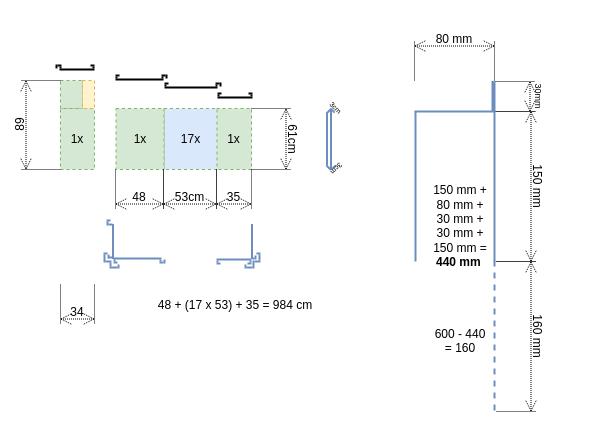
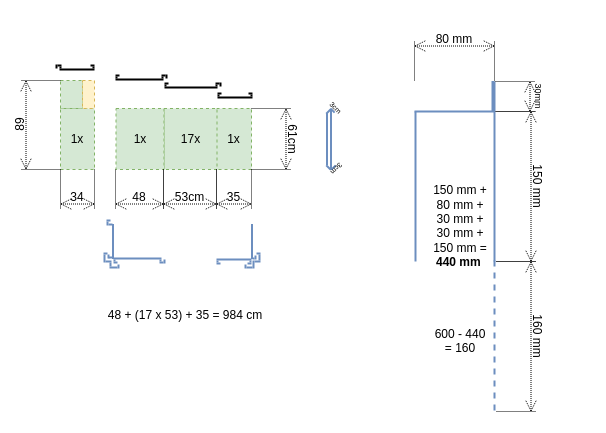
  <mxCell id="0" />
  <mxCell id="1" parent="0" />
  <mxCell id="2" value="1x" style="rounded=0;whiteSpace=wrap;html=1;fillColor=#d5e8d4;strokeColor=#82b366;dashed=1;" parent="1" vertex="1"><mxGeometry x="216" y="108" width="35" height="61" as="geometry" /></mxCell>
  <mxCell id="3" value="1x" style="rounded=0;whiteSpace=wrap;html=1;fillColor=#d5e8d4;strokeColor=#82b366;dashed=1;" parent="1" vertex="1"><mxGeometry x="60" y="108" width="34" height="61" as="geometry" /></mxCell>
  <mxCell id="4" value="" style="rounded=0;whiteSpace=wrap;html=1;fillColor=#d5e8d4;strokeColor=#82b366;dashed=1;" parent="1" vertex="1"><mxGeometry x="60" y="80" width="22" height="28" as="geometry" /></mxCell>
- <mxCell id="5" value="17x" style="rounded=0;whiteSpace=wrap;html=1;fillColor=#dae8fc;strokeColor=#82b366;dashed=1;" parent="1" vertex="1"><mxGeometry x="163.5" y="108" width="53" height="61" as="geometry" /></mxCell>
+ <mxCell id="5" value="17x" style="rounded=0;whiteSpace=wrap;html=1;fillColor=#d5e8d4;strokeColor=#82b366;dashed=1;" parent="1" vertex="1"><mxGeometry x="163.5" y="108" width="53" height="61" as="geometry" /></mxCell>
  <mxCell id="6" value="1x" style="rounded=0;whiteSpace=wrap;html=1;fillColor=#d5e8d4;strokeColor=#82b366;dashed=1;" parent="1" vertex="1"><mxGeometry x="115.5" y="108" width="48" height="61" as="geometry" /></mxCell>
  <mxCell id="7" value="61cm" style="shape=dimension;direction=south;whiteSpace=wrap;html=1;align=center;points=[];verticalAlign=top;labelBackgroundColor=none;horizontal=0;spacingTop=-15;rotation=180;dashed=1;dashPattern=1 1;" parent="1" vertex="1"><mxGeometry x="251" y="108" width="40" height="61" as="geometry" /></mxCell>
  <mxCell id="8" value="48" style="shape=dimension;whiteSpace=wrap;html=1;align=center;points=[];verticalAlign=bottom;spacingBottom=3;labelBackgroundColor=none;dashed=1;dashPattern=1 1;" parent="1" vertex="1"><mxGeometry x="115" y="169" width="48" height="40" as="geometry" /></mxCell>
  <mxCell id="9" value="53cm" style="shape=dimension;whiteSpace=wrap;html=1;align=center;points=[];verticalAlign=bottom;spacingBottom=3;labelBackgroundColor=none;dashed=1;dashPattern=1 1;" parent="1" vertex="1"><mxGeometry x="163" y="169" width="53" height="40" as="geometry" /></mxCell>
  <mxCell id="10" value="35" style="shape=dimension;whiteSpace=wrap;html=1;align=center;points=[];verticalAlign=bottom;spacingBottom=3;labelBackgroundColor=none;dashed=1;dashPattern=1 1;" parent="1" vertex="1"><mxGeometry x="216" y="169" width="35" height="40" as="geometry" /></mxCell>
- <mxCell id="11" value="34" style="shape=dimension;whiteSpace=wrap;html=1;align=center;points=[];verticalAlign=bottom;spacingBottom=3;labelBackgroundColor=none;dashed=1;dashPattern=1 1;" parent="1" vertex="1"><mxGeometry x="60" y="284" width="34" height="40" as="geometry" /></mxCell>
+ <mxCell id="11" value="34" style="shape=dimension;whiteSpace=wrap;html=1;align=center;points=[];verticalAlign=bottom;spacingBottom=3;labelBackgroundColor=none;dashed=1;dashPattern=1 1;" parent="1" vertex="1"><mxGeometry x="60" y="169" width="34" height="40" as="geometry" /></mxCell>
  <mxCell id="12" value="" style="group" parent="1" vertex="1" connectable="0"><mxGeometry x="213" y="88" width="43" height="14" as="geometry" /></mxCell>
  <mxCell id="13" value="" style="line;strokeWidth=2;html=1;" parent="12" vertex="1"><mxGeometry x="4" y="4" width="35" height="10" as="geometry" /></mxCell>
  <mxCell id="14" value="" style="line;strokeWidth=2;html=1;rotation=90;" parent="12" vertex="1"><mxGeometry x="4" y="2" width="2" height="10" as="geometry" /></mxCell>
  <mxCell id="15" value="" style="line;strokeWidth=2;html=1;rotation=90;" parent="12" vertex="1"><mxGeometry x="37" y="2" width="2" height="10" as="geometry" /></mxCell>
  <mxCell id="16" value="" style="line;strokeWidth=2;html=1;rotation=0;" parent="12" vertex="1"><mxGeometry x="35" width="4" height="10" as="geometry" /></mxCell>
  <mxCell id="17" value="" style="line;strokeWidth=2;html=1;rotation=0;" parent="12" vertex="1"><mxGeometry x="4" width="4" height="10" as="geometry" /></mxCell>
  <mxCell id="18" value="" style="line;strokeWidth=2;html=1;rotation=90;fillColor=#dae8fc;strokeColor=#6c8ebf;" parent="1" vertex="1"><mxGeometry x="256" y="252" width="6" height="10" as="geometry" /></mxCell>
  <mxCell id="19" value="" style="line;strokeWidth=2;html=1;rotation=0;fillColor=#dae8fc;strokeColor=#6c8ebf;" parent="1" vertex="1"><mxGeometry x="256" y="248" width="4" height="10" as="geometry" /></mxCell>
  <mxCell id="20" value="" style="line;strokeWidth=2;html=1;rotation=0;fillColor=#dae8fc;strokeColor=#6c8ebf;" parent="1" vertex="1"><mxGeometry x="246" y="262" width="6" height="10" as="geometry" /></mxCell>
  <mxCell id="21" value="" style="line;strokeWidth=2;html=1;rotation=0;fillColor=#dae8fc;strokeColor=#6c8ebf;" parent="1" vertex="1"><mxGeometry x="254" y="256" width="6" height="10" as="geometry" /></mxCell>
  <mxCell id="22" value="" style="line;strokeWidth=2;html=1;rotation=90;fillColor=#dae8fc;strokeColor=#6c8ebf;" parent="1" vertex="1"><mxGeometry x="243" y="261" width="4" height="10" as="geometry" /></mxCell>
  <mxCell id="23" value="" style="line;strokeWidth=2;html=1;rotation=-90;fillColor=#dae8fc;strokeColor=#6c8ebf;" parent="1" vertex="1"><mxGeometry x="234" y="236" width="35" height="10" as="geometry" /></mxCell>
  <mxCell id="24" value="" style="line;strokeWidth=2;html=1;rotation=0;fillColor=#dae8fc;strokeColor=#6c8ebf;" parent="1" vertex="1"><mxGeometry x="252" y="253" width="2" height="10" as="geometry" /></mxCell>
  <mxCell id="25" value="" style="line;strokeWidth=2;html=1;rotation=-90;fillColor=#dae8fc;strokeColor=#6c8ebf;" parent="1" vertex="1"><mxGeometry x="253" y="252" width="4" height="10" as="geometry" /></mxCell>
  <mxCell id="26" value="" style="line;strokeWidth=2;html=1;fillColor=#dae8fc;strokeColor=#6c8ebf;" parent="1" vertex="1"><mxGeometry x="216" y="254" width="35" height="10" as="geometry" /></mxCell>
  <mxCell id="27" value="" style="line;strokeWidth=2;html=1;rotation=90;fillColor=#dae8fc;strokeColor=#6c8ebf;" parent="1" vertex="1"><mxGeometry x="216" y="256" width="2" height="10" as="geometry" /></mxCell>
  <mxCell id="28" value="" style="line;strokeWidth=2;html=1;rotation=90;fillColor=#dae8fc;strokeColor=#6c8ebf;" parent="1" vertex="1"><mxGeometry x="249" y="256" width="2" height="10" as="geometry" /></mxCell>
  <mxCell id="29" value="" style="line;strokeWidth=2;html=1;rotation=0;fillColor=#dae8fc;strokeColor=#6c8ebf;" parent="1" vertex="1"><mxGeometry x="247" y="258" width="4" height="10" as="geometry" /></mxCell>
  <mxCell id="30" value="" style="line;strokeWidth=2;html=1;rotation=0;fillColor=#dae8fc;strokeColor=#6c8ebf;" parent="1" vertex="1"><mxGeometry x="216" y="258" width="4" height="10" as="geometry" /></mxCell>
  <mxCell id="31" value="" style="line;strokeWidth=2;html=1;rotation=90;fillColor=#dae8fc;strokeColor=#6c8ebf;" parent="1" vertex="1"><mxGeometry x="249" y="259" width="8" height="10" as="geometry" /></mxCell>
  <mxCell id="32" value="" style="line;strokeWidth=2;html=1;" parent="1" vertex="1"><mxGeometry x="164" y="82" width="53" height="10" as="geometry" /></mxCell>
  <mxCell id="33" value="" style="line;strokeWidth=2;html=1;rotation=0;" parent="1" vertex="1"><mxGeometry x="164" y="78" width="4" height="10" as="geometry" /></mxCell>
  <mxCell id="34" value="" style="line;strokeWidth=2;html=1;rotation=90;" parent="1" vertex="1"><mxGeometry x="164" y="80" width="2" height="10" as="geometry" /></mxCell>
  <mxCell id="35" value="" style="line;strokeWidth=2;html=1;rotation=90;" parent="1" vertex="1"><mxGeometry x="215" y="80" width="2" height="10" as="geometry" /></mxCell>
  <mxCell id="36" value="" style="line;strokeWidth=2;html=1;rotation=0;" parent="1" vertex="1"><mxGeometry x="215" y="78" width="4" height="10" as="geometry" /></mxCell>
  <mxCell id="37" value="" style="line;strokeWidth=2;html=1;rotation=90;" parent="1" vertex="1"><mxGeometry x="218" y="79" width="4" height="10" as="geometry" /></mxCell>
  <mxCell id="38" value="" style="line;strokeWidth=2;html=1;" parent="1" vertex="1"><mxGeometry x="115" y="74" width="48" height="10" as="geometry" /></mxCell>
  <mxCell id="39" value="" style="line;strokeWidth=2;html=1;rotation=0;" parent="1" vertex="1"><mxGeometry x="115" y="70" width="4" height="10" as="geometry" /></mxCell>
  <mxCell id="40" value="" style="line;strokeWidth=2;html=1;rotation=90;" parent="1" vertex="1"><mxGeometry x="115" y="72" width="2" height="10" as="geometry" /></mxCell>
  <mxCell id="41" value="" style="line;strokeWidth=2;html=1;rotation=90;" parent="1" vertex="1"><mxGeometry x="161" y="72" width="2" height="10" as="geometry" /></mxCell>
  <mxCell id="42" value="" style="line;strokeWidth=2;html=1;rotation=0;" parent="1" vertex="1"><mxGeometry x="161" y="70" width="4" height="10" as="geometry" /></mxCell>
  <mxCell id="43" value="" style="line;strokeWidth=2;html=1;rotation=90;" parent="1" vertex="1"><mxGeometry x="164" y="71" width="4" height="10" as="geometry" /></mxCell>
  <mxCell id="44" value="" style="line;strokeWidth=2;html=1;fillColor=#dae8fc;strokeColor=#6c8ebf;" parent="1" vertex="1"><mxGeometry x="113" y="253" width="48" height="10" as="geometry" /></mxCell>
  <mxCell id="45" value="" style="line;strokeWidth=2;html=1;rotation=0;fillColor=#dae8fc;strokeColor=#6c8ebf;" parent="1" vertex="1"><mxGeometry x="113" y="257" width="4" height="10" as="geometry" /></mxCell>
  <mxCell id="46" value="" style="line;strokeWidth=2;html=1;rotation=90;fillColor=#dae8fc;strokeColor=#6c8ebf;" parent="1" vertex="1"><mxGeometry x="113" y="255" width="2" height="10" as="geometry" /></mxCell>
  <mxCell id="47" value="" style="line;strokeWidth=2;html=1;rotation=90;fillColor=#dae8fc;strokeColor=#6c8ebf;" parent="1" vertex="1"><mxGeometry x="159" y="255" width="2" height="10" as="geometry" /></mxCell>
  <mxCell id="48" value="" style="line;strokeWidth=2;html=1;rotation=0;fillColor=#dae8fc;strokeColor=#6c8ebf;" parent="1" vertex="1"><mxGeometry x="159" y="257" width="4" height="10" as="geometry" /></mxCell>
  <mxCell id="49" value="" style="line;strokeWidth=2;html=1;rotation=90;fillColor=#dae8fc;strokeColor=#6c8ebf;" parent="1" vertex="1"><mxGeometry x="162" y="256" width="4" height="10" as="geometry" /></mxCell>
  <mxCell id="50" value="" style="line;strokeWidth=2;html=1;rotation=90;fillColor=#dae8fc;strokeColor=#6c8ebf;" parent="1" vertex="1"><mxGeometry x="108" y="259" width="4" height="10" as="geometry" /></mxCell>
  <mxCell id="51" value="" style="line;strokeWidth=2;html=1;rotation=0;fillColor=#dae8fc;strokeColor=#6c8ebf;" parent="1" vertex="1"><mxGeometry x="109" y="262" width="8" height="10" as="geometry" /></mxCell>
  <mxCell id="52" value="" style="line;strokeWidth=2;html=1;rotation=0;fillColor=#dae8fc;strokeColor=#6c8ebf;" parent="1" vertex="1"><mxGeometry x="103" y="248" width="4" height="10" as="geometry" /></mxCell>
  <mxCell id="53" value="" style="line;strokeWidth=2;html=1;rotation=0;fillColor=#dae8fc;strokeColor=#6c8ebf;" parent="1" vertex="1"><mxGeometry x="105" y="256" width="6" height="10" as="geometry" /></mxCell>
  <mxCell id="54" value="" style="line;strokeWidth=2;html=1;rotation=90;fillColor=#dae8fc;strokeColor=#6c8ebf;" parent="1" vertex="1"><mxGeometry x="116" y="261" width="4" height="10" as="geometry" /></mxCell>
  <mxCell id="55" value="" style="line;strokeWidth=2;html=1;rotation=-90;fillColor=#dae8fc;strokeColor=#6c8ebf;" parent="1" vertex="1"><mxGeometry x="95" y="236" width="35" height="10" as="geometry" /></mxCell>
  <mxCell id="56" value="" style="line;strokeWidth=2;html=1;rotation=-90;fillColor=#dae8fc;strokeColor=#6c8ebf;" parent="1" vertex="1"><mxGeometry x="106" y="251" width="4" height="10" as="geometry" /></mxCell>
  <mxCell id="57" value="" style="line;strokeWidth=2;html=1;rotation=0;fillColor=#dae8fc;strokeColor=#6c8ebf;" parent="1" vertex="1"><mxGeometry x="108" y="252" width="4" height="10" as="geometry" /></mxCell>
  <mxCell id="58" value="" style="line;strokeWidth=2;html=1;rotation=90;fillColor=#dae8fc;strokeColor=#6c8ebf;" parent="1" vertex="1"><mxGeometry x="100" y="253" width="8" height="10" as="geometry" /></mxCell>
  <mxCell id="59" value="" style="line;strokeWidth=2;html=1;" parent="1" vertex="1"><mxGeometry x="59" y="64" width="35" height="10" as="geometry" /></mxCell>
  <mxCell id="60" value="" style="line;strokeWidth=2;html=1;rotation=90;" parent="1" vertex="1"><mxGeometry x="59" y="62" width="2" height="10" as="geometry" /></mxCell>
  <mxCell id="61" value="" style="line;strokeWidth=2;html=1;rotation=90;" parent="1" vertex="1"><mxGeometry x="92" y="62" width="2" height="10" as="geometry" /></mxCell>
  <mxCell id="62" value="" style="line;strokeWidth=2;html=1;rotation=0;" parent="1" vertex="1"><mxGeometry x="90" y="60" width="4" height="10" as="geometry" /></mxCell>
  <mxCell id="63" value="" style="line;strokeWidth=2;html=1;rotation=0;" parent="1" vertex="1"><mxGeometry x="57" y="60" width="4" height="10" as="geometry" /></mxCell>
  <mxCell id="64" value="" style="line;strokeWidth=2;html=1;rotation=90;" parent="1" vertex="1"><mxGeometry x="54" y="61" width="4" height="10" as="geometry" /></mxCell>
  <mxCell id="65" value="" style="rounded=0;whiteSpace=wrap;html=1;fillColor=#fff2cc;strokeColor=#d6b656;dashed=1;" parent="1" vertex="1"><mxGeometry x="82" y="80" width="12" height="28" as="geometry" /></mxCell>
  <mxCell id="66" value="" style="line;strokeWidth=2;html=1;rotation=0;fillColor=#dae8fc;strokeColor=#6c8ebf;" parent="1" vertex="1"><mxGeometry x="108" y="219" width="4" height="10" as="geometry" /></mxCell>
  <mxCell id="67" value="" style="line;strokeWidth=2;html=1;rotation=-90;fillColor=#dae8fc;strokeColor=#6c8ebf;" parent="1" vertex="1"><mxGeometry x="105" y="218" width="4" height="10" as="geometry" /></mxCell>
  <mxCell id="68" value="" style="line;strokeWidth=2;html=1;rotation=0;fillColor=#dae8fc;strokeColor=#6c8ebf;" parent="1" vertex="1"><mxGeometry x="106" y="215" width="4" height="10" as="geometry" /></mxCell>
  <mxCell id="69" value="89" style="shape=dimension;direction=south;whiteSpace=wrap;html=1;align=center;points=[];verticalAlign=top;labelBackgroundColor=none;horizontal=0;spacingTop=-15;rotation=0;dashed=1;dashPattern=1 1;" parent="1" vertex="1"><mxGeometry x="20" y="80" width="40" height="89" as="geometry" /></mxCell>
  <mxCell id="70" value="" style="line;strokeWidth=2;html=1;rotation=-90;fillColor=#dae8fc;strokeColor=#6c8ebf;direction=east;flipH=0;flipV=0;" parent="1" vertex="1"><mxGeometry x="300" y="134" width="61" height="10" as="geometry" /></mxCell>
  <mxCell id="71" value="" style="line;strokeWidth=2;html=1;rotation=315;fillColor=#dae8fc;strokeColor=#6c8ebf;" parent="1" vertex="1"><mxGeometry x="324.88" y="106.12" width="6" height="10" as="geometry" /></mxCell>
  <mxCell id="72" value="" style="line;strokeWidth=2;html=1;rotation=45;fillColor=#dae8fc;strokeColor=#6c8ebf;" parent="1" vertex="1"><mxGeometry x="329" y="105" width="6" height="10" as="geometry" /></mxCell>
  <mxCell id="73" value="" style="line;strokeWidth=2;html=1;rotation=-90;fillColor=#dae8fc;strokeColor=#6c8ebf;direction=east;flipH=0;flipV=0;" parent="1" vertex="1"><mxGeometry x="300.5" y="133.5" width="52" height="10" as="geometry" /></mxCell>
  <mxCell id="74" value="" style="line;strokeWidth=2;html=1;rotation=135;fillColor=#dae8fc;strokeColor=#6c8ebf;" parent="1" vertex="1"><mxGeometry x="330" y="162" width="6" height="10" as="geometry" /></mxCell>
  <mxCell id="75" value="" style="line;strokeWidth=2;html=1;rotation=45;fillColor=#dae8fc;strokeColor=#6c8ebf;" parent="1" vertex="1"><mxGeometry x="324.88" y="161.88" width="6" height="10" as="geometry" /></mxCell>
  <mxCell id="76" value="3cm" style="text;html=1;align=center;verticalAlign=middle;whiteSpace=wrap;rounded=0;rotation=45;fontSize=7;" vertex="1" parent="1"><mxGeometry x="305" y="93" width="60" height="30" as="geometry" /></mxCell>
  <mxCell id="77" value="3cm" style="text;html=1;align=center;verticalAlign=middle;whiteSpace=wrap;rounded=0;rotation=-225;fontSize=7;" vertex="1" parent="1"><mxGeometry x="306" y="153" width="60" height="30" as="geometry" /></mxCell>
  <mxCell id="78" value="" style="line;strokeWidth=2;html=1;rotation=-90;fillColor=#dae8fc;strokeColor=#6c8ebf;" vertex="1" parent="1"><mxGeometry x="340" y="181" width="150" height="10" as="geometry" /></mxCell>
  <mxCell id="79" value="" style="line;strokeWidth=2;html=1;rotation=0;fillColor=#dae8fc;strokeColor=#6c8ebf;" vertex="1" parent="1"><mxGeometry x="414" y="106" width="80" height="10" as="geometry" /></mxCell>
  <mxCell id="80" value="" style="line;strokeWidth=2;html=1;rotation=-90;fillColor=#dae8fc;strokeColor=#6c8ebf;" vertex="1" parent="1"><mxGeometry x="404" y="166" width="180" height="10" as="geometry" /></mxCell>
  <mxCell id="81" value="30mm" style="shape=dimension;direction=south;whiteSpace=wrap;html=1;align=center;points=[];verticalAlign=top;labelBackgroundColor=none;horizontal=0;spacingTop=-15;rotation=180;dashed=1;dashPattern=1 1;fontSize=9;" vertex="1" parent="1"><mxGeometry x="495" y="81" width="40" height="30" as="geometry" /></mxCell>
  <mxCell id="82" value="150 mm" style="shape=dimension;direction=south;whiteSpace=wrap;html=1;align=center;points=[];verticalAlign=top;labelBackgroundColor=none;horizontal=0;spacingTop=-15;rotation=180;dashed=1;dashPattern=1 1;" vertex="1" parent="1"><mxGeometry x="496" y="111" width="40" height="150" as="geometry" /></mxCell>
  <mxCell id="83" value="80 mm" style="shape=dimension;direction=south;whiteSpace=wrap;html=1;align=center;points=[];verticalAlign=top;labelBackgroundColor=none;horizontal=0;spacingTop=-15;rotation=90;dashed=1;dashPattern=1 1;" vertex="1" parent="1"><mxGeometry x="434" y="20" width="40" height="80" as="geometry" /></mxCell>
  <mxCell id="84" value="150 mm +&lt;div&gt;80 mm + 30 mm + 30 mm + 150 mm = &lt;b&gt;440&lt;/b&gt; &lt;b&gt;mm&lt;/b&gt;&amp;nbsp;&lt;/div&gt;&lt;div&gt;&lt;br&gt;&lt;/div&gt;&lt;div&gt;&lt;br&gt;&lt;/div&gt;&lt;div&gt;&lt;br&gt;&lt;/div&gt;&lt;div&gt;&lt;br&gt;&lt;/div&gt;&lt;div&gt;600 - 440 = 160&lt;/div&gt;" style="text;html=1;align=center;verticalAlign=middle;whiteSpace=wrap;rounded=0;" vertex="1" parent="1"><mxGeometry x="430" y="254" width="60" height="30" as="geometry" /></mxCell>
  <mxCell id="85" value="" style="line;strokeWidth=2;html=1;rotation=-90;fillColor=#dae8fc;strokeColor=#6c8ebf;" vertex="1" parent="1"><mxGeometry x="478" y="88" width="30" height="15" as="geometry" /></mxCell>
  <mxCell id="86" value="" style="line;strokeWidth=2;html=1;rotation=-90;fillColor=#dae8fc;strokeColor=#6c8ebf;" vertex="1" parent="1"><mxGeometry x="477" y="88" width="30" height="15" as="geometry" /></mxCell>
  <mxCell id="87" value="" style="line;strokeWidth=2;html=1;rotation=-90;fillColor=#dae8fc;strokeColor=#6c8ebf;dashed=1;" vertex="1" parent="1"><mxGeometry x="419" y="330" width="150" height="10" as="geometry" /></mxCell>
  <mxCell id="88" value="160 mm" style="shape=dimension;direction=south;whiteSpace=wrap;html=1;align=center;points=[];verticalAlign=top;labelBackgroundColor=none;horizontal=0;spacingTop=-15;rotation=180;dashed=1;dashPattern=1 1;" vertex="1" parent="1"><mxGeometry x="496" y="261" width="40" height="150" as="geometry" /></mxCell>
- <mxCell id="89" value="48 + (17 x 53) + 35 = 984 cm" style="text;html=1;align=center;verticalAlign=middle;whiteSpace=wrap;rounded=0;" vertex="1" parent="1"><mxGeometry x="150" y="290" width="170" height="30" as="geometry" /></mxCell>
+ <mxCell id="89" value="48 + (17 x 53) + 35 = 984 cm" style="text;html=1;align=center;verticalAlign=middle;whiteSpace=wrap;rounded=0;" vertex="1" parent="1"><mxGeometry x="100" y="300" width="170" height="30" as="geometry" /></mxCell>
